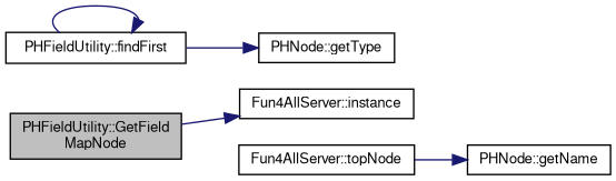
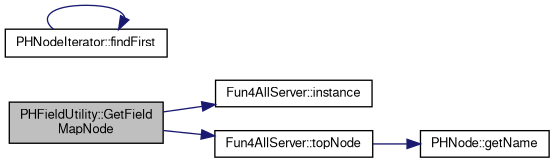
  digraph {
    rankdir=LR
    node [color=black fontname=FreeSans fontsize=10 shape=record]
    edge [color=midnightblue fontname=FreeSans fontsize=10 labelfontname=FreeSans labelfontsize=10 style=solid]
    n1 [fillcolor=grey75 fontcolor=black height=0.2 label="PHFieldUtility::GetField\lMapNode" style=filled width=0.4]
    n2 [height=0.2 label="Fun4AllServer::instance" width=0.4]
    n3 [height=0.2 label="Fun4AllServer::topNode" width=0.4]
-   n4 [height=0.2 label="PHFieldUtility::findFirst" width=0.4]
-   n5 [height=0.2 label="PHNode::getType" width=0.4]
+   n4 [height=0.2 label="PHNodeIterator::findFirst" width=0.4]
    n6 [height=0.2 label="PHNode::getName" width=0.4]
    n1 -> n2
+   n1 -> n3
    n3 -> n6
    n4 -> n4
-   n4 -> n5
  }
